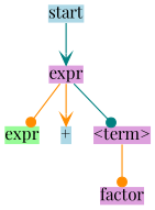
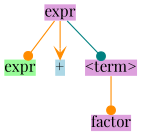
  digraph {
    fontname="Playfair Display"
    node [fillcolor=plum fontname="Playfair Display" shape=plain style=filled]
    edge [arrowhead=dot color=darkorange fontname="Playfair Display"]
-   n1 [fillcolor=lightblue label=start]
    n2 [label=expr]
    n3 [fillcolor=palegreen label=expr]
    n4 [fillcolor=lightblue label="+"]
    n5 [label="\<term\>"]
    n6 [label=factor]
-   n1 -> n2 [arrowhead=vee color=teal]
    n2 -> n3
    n2 -> n4 [arrowhead=vee]
    n2 -> n5 [color=teal]
    n5 -> n6
  }
